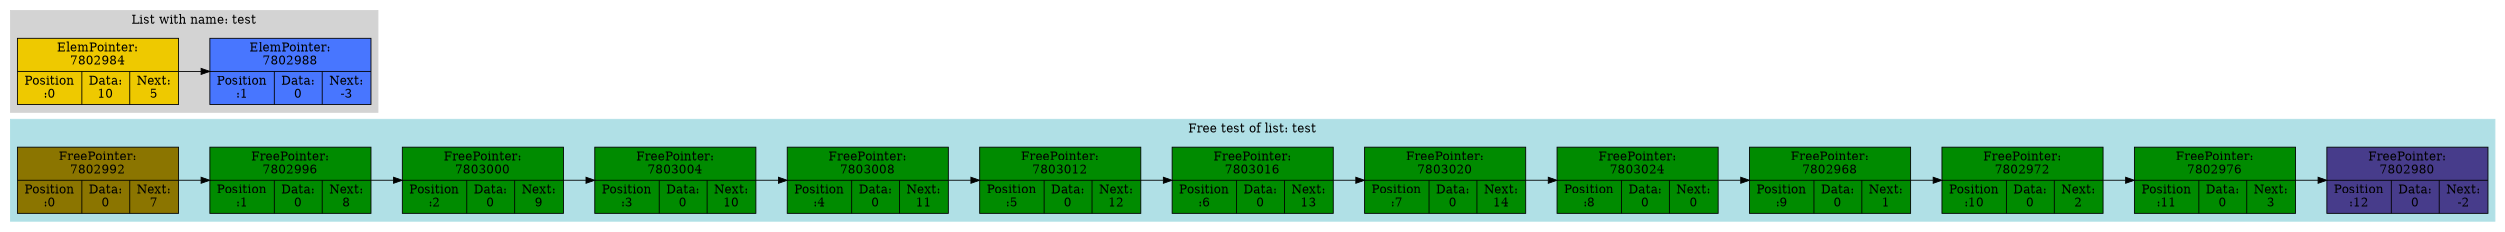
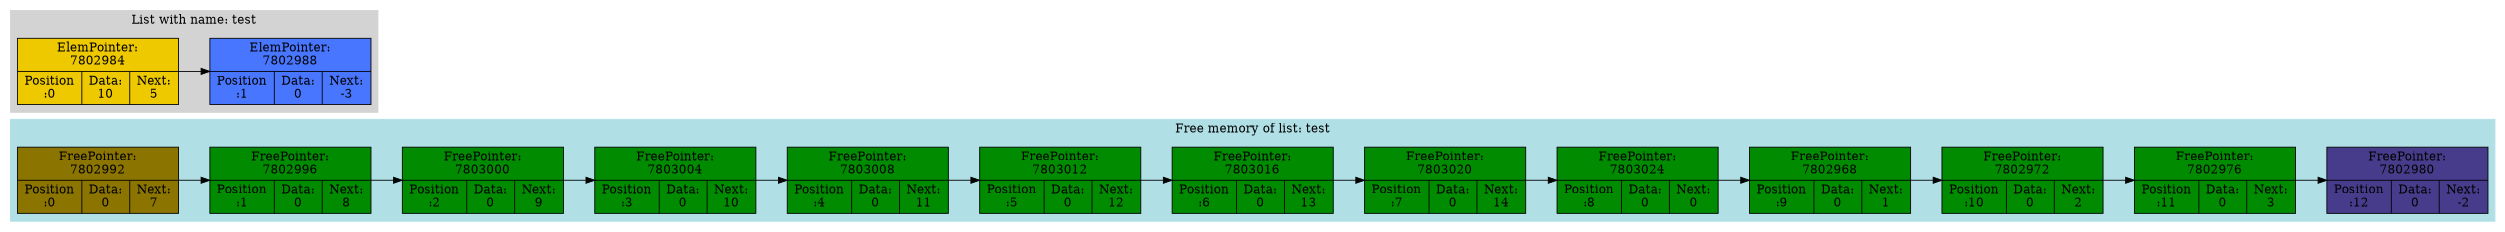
  digraph {
    rankdir=LR
    node [fillcolor=green4 shape=record style=filled]
    n1 [fillcolor=gold4 label="FreePointer:\n7802992 | {Position\n:0 | Data:\n0 | Next:\n7}"]
    n2 [label="FreePointer:\n7802996 | {Position\n:1 | Data:\n0 | Next:\n8}"]
    n3 [label="FreePointer:\n7803000 | {Position\n:2 | Data:\n0 | Next:\n9}"]
    n4 [label="FreePointer:\n7803004 | {Position\n:3 | Data:\n0 | Next:\n10}"]
    n5 [label="FreePointer:\n7803008 | {Position\n:4 | Data:\n0 | Next:\n11}"]
    n6 [label="FreePointer:\n7803012 | {Position\n:5 | Data:\n0 | Next:\n12}"]
    n7 [label="FreePointer:\n7803016 | {Position\n:6 | Data:\n0 | Next:\n13}"]
    n8 [label="FreePointer:\n7803020 | {Position\n:7 | Data:\n0 | Next:\n14}"]
    n9 [label="FreePointer:\n7803024 | {Position\n:8 | Data:\n0 | Next:\n0}"]
    n10 [label="FreePointer:\n7802968 | {Position\n:9 | Data:\n0 | Next:\n1}"]
    n11 [label="FreePointer:\n7802972 | {Position\n:10 | Data:\n0 | Next:\n2}"]
    n12 [label="FreePointer:\n7802976 | {Position\n:11 | Data:\n0 | Next:\n3}"]
    n13 [fillcolor=slateblue4 label="FreePointer:\n7802980 | {Position\n:12 | Data:\n0 | Next:\n-2}"]
    n14 [fillcolor=gold2 label="ElemPointer:\n7802984 | {Position\n:0 | Data:\n10 | Next:\n5}"]
    n15 [fillcolor=royalblue1 label="ElemPointer:\n7802988 | {Position\n:1 | Data:\n0 | Next:\n-3}"]
    subgraph cluster_1 {
      color=powderblue
-     label="Free test of list: test"
+     label="Free memory of list: test"
      style=filled
      n1
      n2
      n3
      n4
      n5
      n6
      n7
      n8
      n9
      n10
      n11
      n12
      n13
    }
    subgraph cluster_2 {
      color=lightgrey
      label="List with name: test"
      style=filled
      n14
      n15
    }
    n1 -> n2
    n2 -> n3
    n3 -> n4
    n4 -> n5
    n5 -> n6
    n6 -> n7
    n7 -> n8
    n8 -> n9
    n9 -> n10
    n10 -> n11
    n11 -> n12
    n12 -> n13
    n14 -> n15
  }
